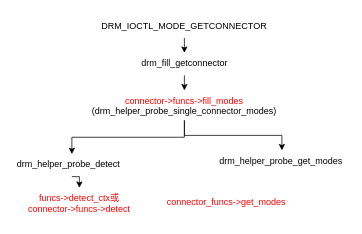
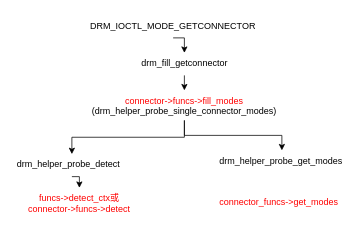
  <mxCell id="0" />
  <mxCell id="1" parent="0" />
  <mxCell id="2" style="edgeStyle=orthogonalEdgeStyle;rounded=0;orthogonalLoop=1;jettySize=auto;html=1;exitX=0.5;exitY=1;exitDx=0;exitDy=0;entryX=0.5;entryY=0;entryDx=0;entryDy=0;align=center;" edge="1" parent="1" source="3" target="5"><mxGeometry relative="1" as="geometry" /></mxCell>
- <mxCell id="3" value="DRM_IOCTL_MODE_GETCONNECTOR" style="text;whiteSpace=wrap;html=1;align=center;" vertex="1" parent="1"><mxGeometry x="130" y="20" width="230" height="30" as="geometry" /></mxCell>
+ <mxCell id="3" value="DRM_IOCTL_MODE_GETCONNECTOR" style="text;whiteSpace=wrap;html=1;align=center;" vertex="1" parent="1"><mxGeometry x="115" y="20" width="230" height="30" as="geometry" /></mxCell>
  <mxCell id="4" style="edgeStyle=orthogonalEdgeStyle;rounded=0;orthogonalLoop=1;jettySize=auto;html=1;exitX=0.5;exitY=1;exitDx=0;exitDy=0;entryX=0.5;entryY=0;entryDx=0;entryDy=0;align=center;" edge="1" parent="1" source="5" target="8"><mxGeometry relative="1" as="geometry" /></mxCell>
  <mxCell id="5" value="drm_fill_getconnector" style="text;whiteSpace=wrap;html=1;align=center;" vertex="1" parent="1"><mxGeometry x="172.5" y="70" width="145" height="30" as="geometry" /></mxCell>
  <mxCell id="6" style="edgeStyle=orthogonalEdgeStyle;rounded=0;orthogonalLoop=1;jettySize=auto;html=1;exitX=0.5;exitY=1;exitDx=0;exitDy=0;entryX=0.5;entryY=0;entryDx=0;entryDy=0;" edge="1" parent="1" source="8" target="10"><mxGeometry relative="1" as="geometry" /></mxCell>
  <mxCell id="7" style="edgeStyle=orthogonalEdgeStyle;rounded=0;orthogonalLoop=1;jettySize=auto;html=1;exitX=0.5;exitY=1;exitDx=0;exitDy=0;entryX=0.5;entryY=0;entryDx=0;entryDy=0;" edge="1" parent="1" source="8" target="12"><mxGeometry relative="1" as="geometry" /></mxCell>
  <mxCell id="8" value="&lt;font color=&quot;#ff0000&quot;&gt;connector-&amp;gt;funcs-&amp;gt;fill_modes &lt;/font&gt;(drm_helper_probe_single_connector_modes)" style="text;whiteSpace=wrap;html=1;align=center;" vertex="1" parent="1"><mxGeometry x="105" y="120" width="280" height="40" as="geometry" /></mxCell>
  <mxCell id="9" style="edgeStyle=orthogonalEdgeStyle;rounded=0;orthogonalLoop=1;jettySize=auto;html=1;exitX=0.5;exitY=1;exitDx=0;exitDy=0;entryX=0.5;entryY=0;entryDx=0;entryDy=0;" edge="1" parent="1" source="10" target="11"><mxGeometry relative="1" as="geometry" /></mxCell>
  <mxCell id="10" value="drm_helper_probe_detect" style="text;whiteSpace=wrap;html=1;" vertex="1" parent="1"><mxGeometry x="20" y="205" width="150" height="30" as="geometry" /></mxCell>
  <mxCell id="11" value="&lt;font color=&quot;#ff0000&quot;&gt;funcs-&amp;gt;detect_ctx或connector-&amp;gt;funcs-&amp;gt;detect&lt;/font&gt;" style="text;whiteSpace=wrap;html=1;align=center;" vertex="1" parent="1"><mxGeometry x="25" y="250" width="160" height="40" as="geometry" /></mxCell>
  <mxCell id="12" value="drm_helper_probe_get_modes" style="text;whiteSpace=wrap;html=1;" vertex="1" parent="1"><mxGeometry x="290" y="200" width="170" height="30" as="geometry" /></mxCell>
- <mxCell id="13" value="&lt;font color=&quot;#ff0000&quot;&gt;connector_funcs-&amp;gt;get_modes&lt;/font&gt;" style="text;whiteSpace=wrap;html=1;" vertex="1" parent="1"><mxGeometry x="220" y="255" width="170" height="30" as="geometry" /></mxCell>
+ <mxCell id="13" value="&lt;font color=&quot;#ff0000&quot;&gt;connector_funcs-&amp;gt;get_modes&lt;/font&gt;" style="text;whiteSpace=wrap;html=1;" vertex="1" parent="1"><mxGeometry x="290" y="255" width="170" height="30" as="geometry" /></mxCell>
